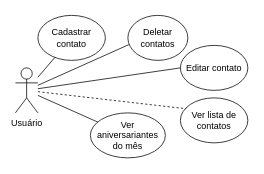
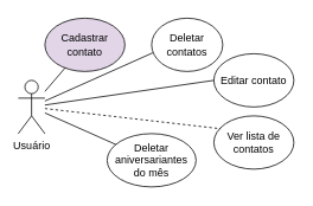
  <mxCell id="0" />
  <mxCell id="1" parent="0" />
  <mxCell id="2" value="Usuário" style="shape=umlActor;verticalLabelPosition=bottom;verticalAlign=top;html=1;outlineConnect=0;" parent="1" vertex="1"><mxGeometry x="20" y="90" width="30" height="60" as="geometry" /></mxCell>
- <mxCell id="3" value="Cadastrar contato" style="ellipse;whiteSpace=wrap;html=1;" vertex="1" parent="1"><mxGeometry x="50" y="20" width="90" height="60" as="geometry" /></mxCell>
+ <mxCell id="3" value="Cadastrar contato" style="ellipse;whiteSpace=wrap;html=1;fillColor=#e1d5e7;" vertex="1" parent="1"><mxGeometry x="50" y="20" width="90" height="60" as="geometry" /></mxCell>
  <mxCell id="4" value="Editar contato" style="ellipse;whiteSpace=wrap;html=1;" vertex="1" parent="1"><mxGeometry x="240" y="60" width="90" height="60" as="geometry" /></mxCell>
  <mxCell id="5" value="Ver lista de contatos" style="ellipse;whiteSpace=wrap;html=1;" vertex="1" parent="1"><mxGeometry x="240" y="130" width="90" height="60" as="geometry" /></mxCell>
  <mxCell id="6" value="Deletar contatos" style="ellipse;whiteSpace=wrap;html=1;" vertex="1" parent="1"><mxGeometry x="170" y="20" width="80" height="60" as="geometry" /></mxCell>
- <mxCell id="7" value="Ver aniversariantes do mês" style="ellipse;whiteSpace=wrap;html=1;" vertex="1" parent="1"><mxGeometry x="120" y="150" width="100" height="60" as="geometry" /></mxCell>
+ <mxCell id="7" value="Deletar aniversariantes do mês" style="ellipse;whiteSpace=wrap;html=1;" vertex="1" parent="1"><mxGeometry x="120" y="150" width="100" height="60" as="geometry" /></mxCell>
  <mxCell id="8" value="" style="endArrow=none;html=1;rounded=0;" edge="1" parent="1" source="2" target="3"><mxGeometry width="50" height="50" relative="1" as="geometry"><mxPoint x="100" y="70" as="sourcePoint" /><mxPoint x="150" y="20" as="targetPoint" /></mxGeometry></mxCell>
  <mxCell id="9" value="" style="endArrow=none;html=1;rounded=0;entryX=0.016;entryY=0.65;entryDx=0;entryDy=0;entryPerimeter=0;" edge="1" parent="1" source="2" target="6"><mxGeometry width="50" height="50" relative="1" as="geometry"><mxPoint x="120" y="150" as="sourcePoint" /><mxPoint x="170" y="100" as="targetPoint" /></mxGeometry></mxCell>
  <mxCell id="10" value="" style="endArrow=none;html=1;rounded=0;entryX=0;entryY=0.5;entryDx=0;entryDy=0;" edge="1" parent="1" source="2" target="4"><mxGeometry width="50" height="50" relative="1" as="geometry"><mxPoint x="120" y="190" as="sourcePoint" /><mxPoint x="170" y="140" as="targetPoint" /></mxGeometry></mxCell>
  <mxCell id="11" value="" style="endArrow=none;html=1;rounded=0;entryX=0.087;entryY=0.242;entryDx=0;entryDy=0;entryPerimeter=0;dashed=1;" edge="1" parent="1" source="2" target="5"><mxGeometry width="50" height="50" relative="1" as="geometry"><mxPoint x="100" y="240" as="sourcePoint" /><mxPoint x="150" y="190" as="targetPoint" /></mxGeometry></mxCell>
  <mxCell id="12" value="" style="endArrow=none;html=1;rounded=0;" edge="1" parent="1" source="7" target="2"><mxGeometry width="50" height="50" relative="1" as="geometry"><mxPoint x="100" y="200" as="sourcePoint" /><mxPoint x="150" y="150" as="targetPoint" /></mxGeometry></mxCell>
